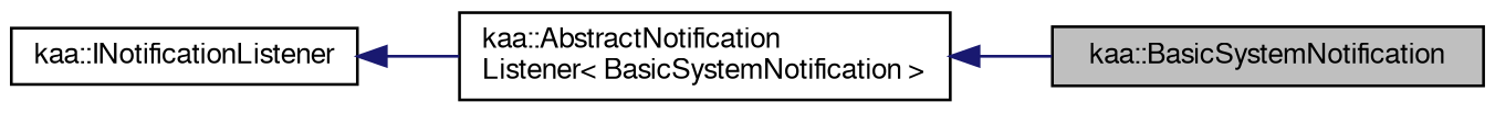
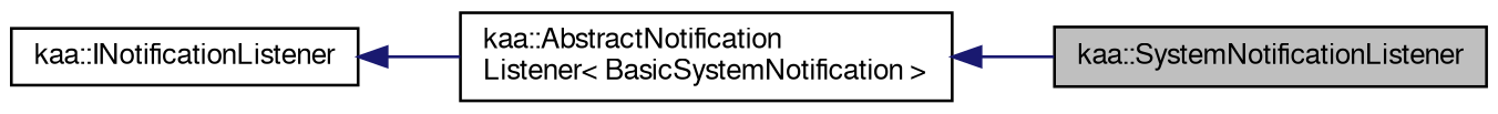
  digraph {
    rankdir=LR
    node [color=black fontname=FreeSans fontsize=10 shape=record]
    edge [color=midnightblue dir=back fontname=FreeSans fontsize=10 labelfontname=FreeSans labelfontsize=10 style=solid]
-   n1 [fillcolor=grey75 fontcolor=black height=0.2 label="kaa::BasicSystemNotification" style=filled width=0.4]
+   n1 [fillcolor=grey75 fontcolor=black height=0.2 label="kaa::SystemNotificationListener" style=filled width=0.4]
    n2 [height=0.2 label="kaa::AbstractNotification\lListener\< BasicSystemNotification \>" width=0.4]
    n3 [height=0.2 label="kaa::INotificationListener" width=0.4]
    n2 -> n1
    n3 -> n2
  }
